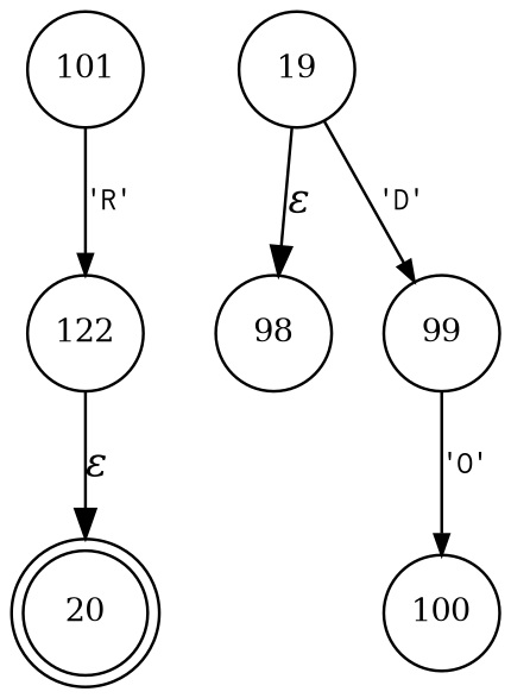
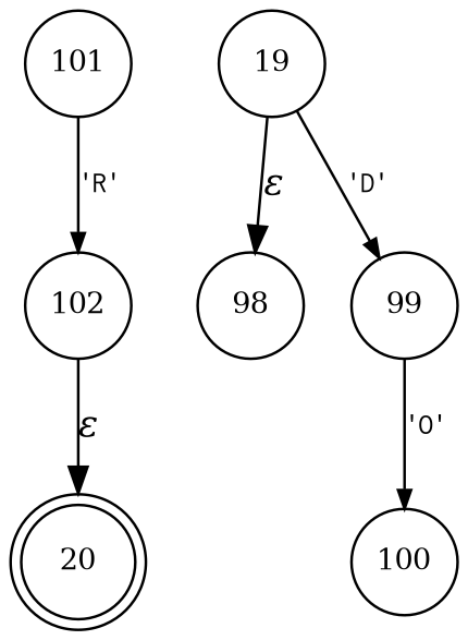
  digraph {
    rankdir=TB
    node [fixedsize=true fontsize=11 shape=circle peripheries=1]
    edge [arrowhead=normal arrowsize=.7 fontname=Courier fontsize=11]
    n1 [label=20 shape=doublecircle width=.6 peripheries=""]
    n2 [label=98 width=.55]
    n3 [label=99 width=.55]
    n4 [label=100 width=.55]
    n5 [label=19 width=.55]
    n6 [label=101 width=.55]
-   n7 [label=122 width=.55]
+   n7 [label=102 width=.55]
    n3 -> n4 [label="'O'"]
    n5 -> n2 [fontname="Times-Italic" label="&epsilon;" arrowhead="" arrowsize="" fontsize=""]
    n5 -> n3 [label="'D'"]
    n6 -> n7 [label="'R'"]
    n7 -> n1 [fontname="Times-Italic" label="&epsilon;" arrowhead="" arrowsize="" fontsize=""]
  }
